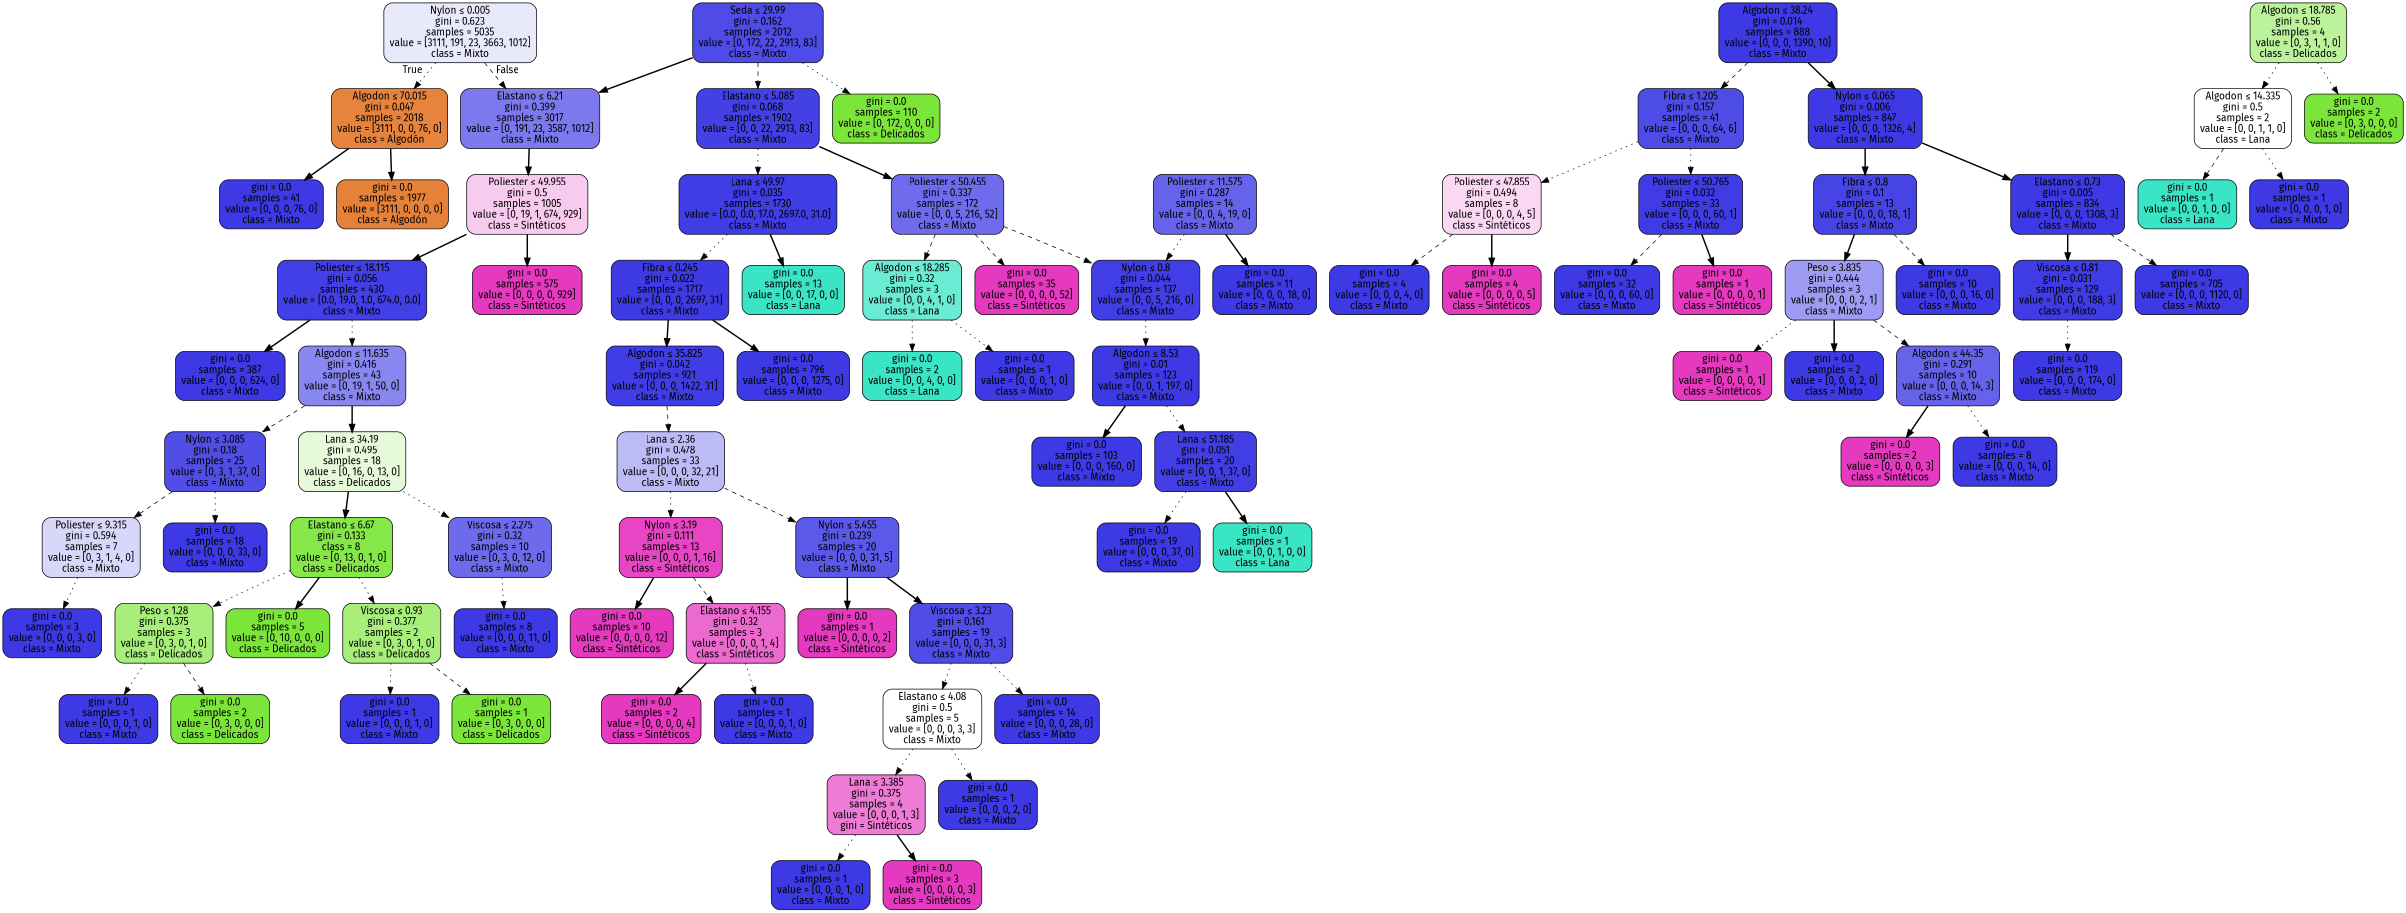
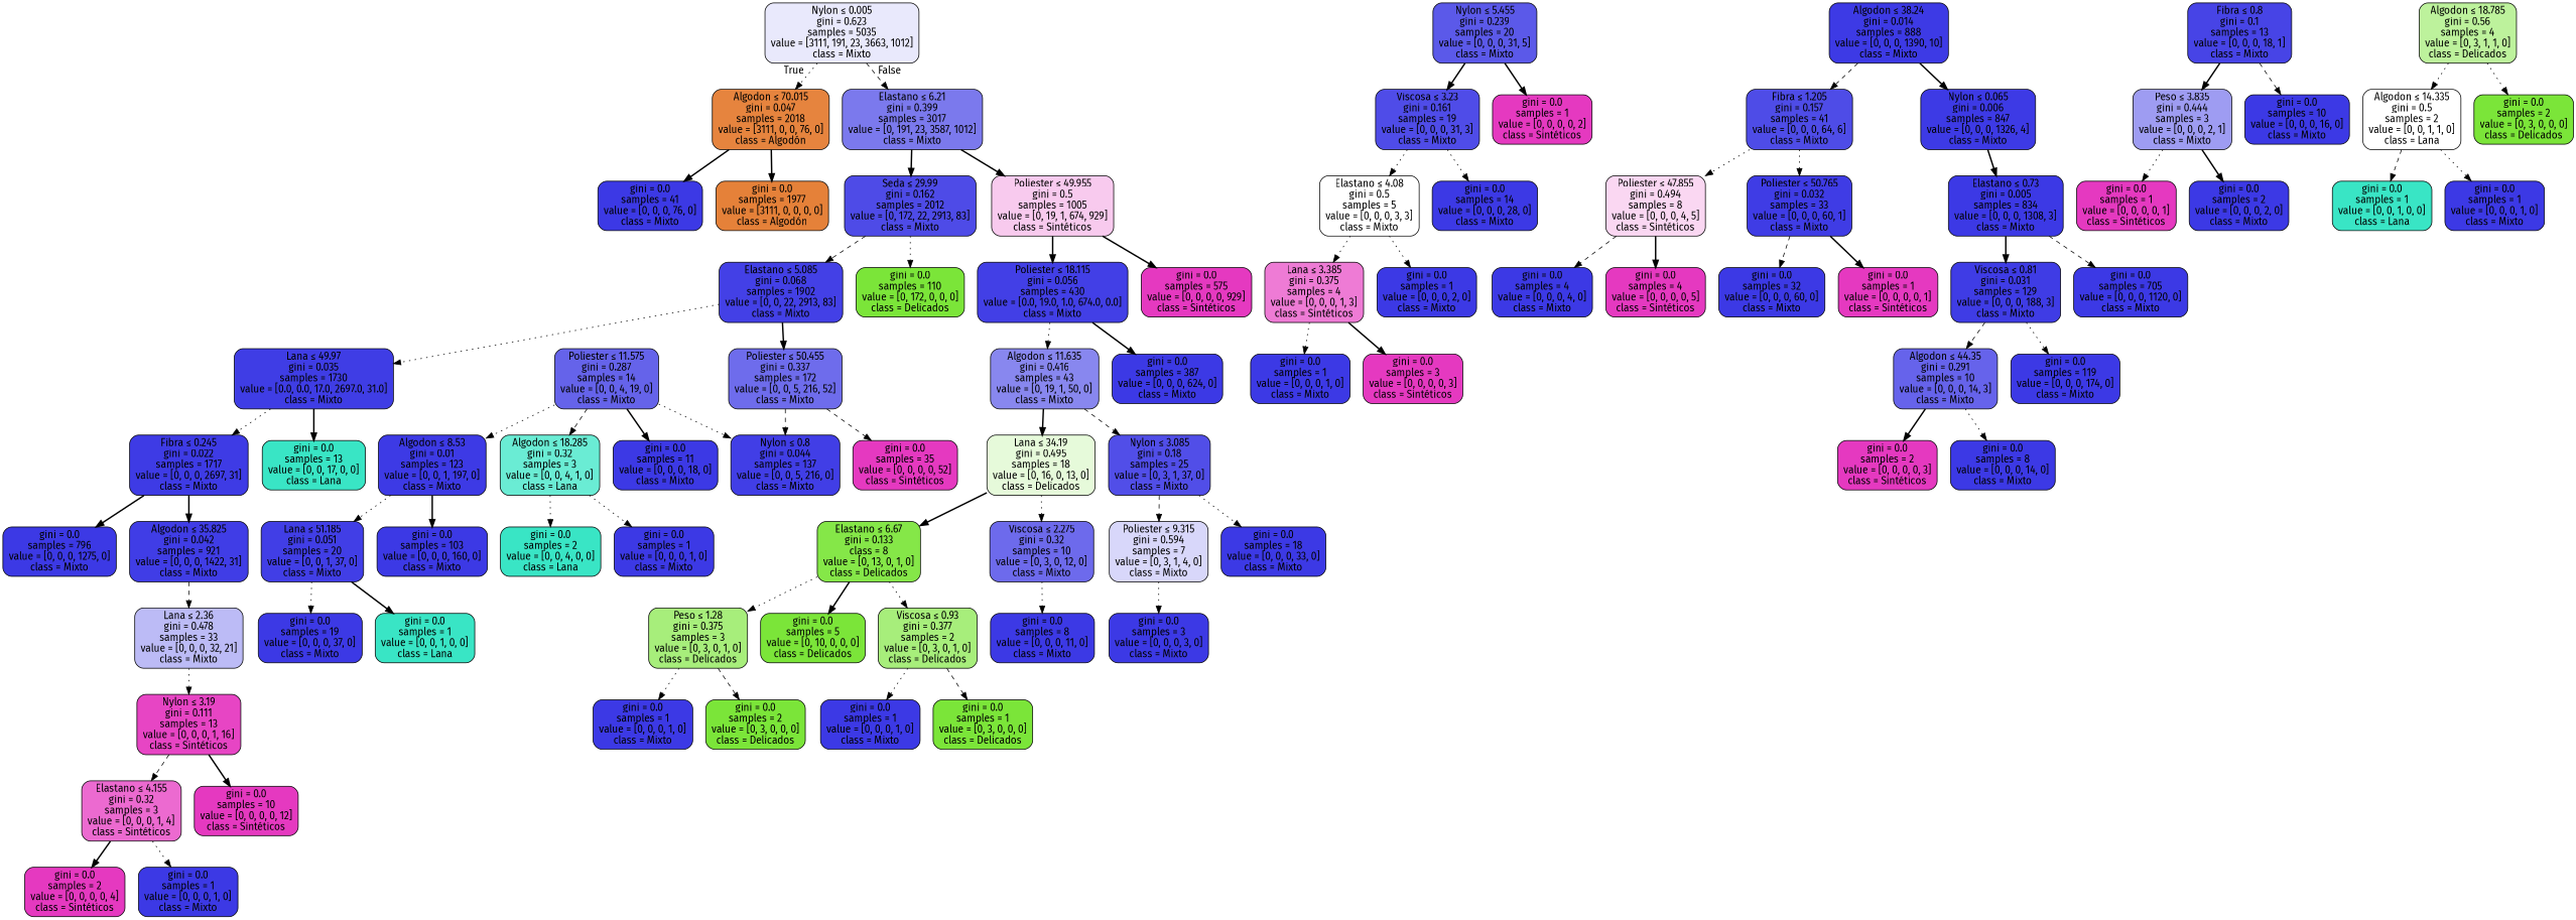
  digraph {
    fontname="Fira Sans"
    node [color=black fillcolor="#3c39e5" fontname="Fira Sans" shape=box style="filled, rounded"]
    edge [fontname="Fira Sans" style=dotted]
    n1 [fillcolor="#e9e9fc" label=<Nylon &le; 0.005<br/>gini = 0.623<br/>samples = 5035<br/>value = [3111, 191, 23, 3663, 1012]<br/>class = Mixto>]
    n2 [fillcolor="#e6843e" label=<Algodon &le; 70.015<br/>gini = 0.047<br/>samples = 2018<br/>value = [3111, 0, 0, 76, 0]<br/>class = Algodón>]
    n3 [fillcolor="#7b79ed" label=<Elastano &le; 6.21<br/>gini = 0.399<br/>samples = 3017<br/>value = [0, 191, 23, 3587, 1012]<br/>class = Mixto>]
    n4 [label=<gini = 0.0<br/>samples = 41<br/>value = [0, 0, 0, 76, 0]<br/>class = Mixto>]
    n5 [fillcolor="#e58139" label=<gini = 0.0<br/>samples = 1977<br/>value = [3111, 0, 0, 0, 0]<br/>class = Algodón>]
    n6 [fillcolor="#4e4be7" label=<Seda &le; 29.99<br/>gini = 0.162<br/>samples = 2012<br/>value = [0, 172, 22, 2913, 83]<br/>class = Mixto>]
    n7 [fillcolor="#f8caee" label=<Poliester &le; 49.955<br/>gini = 0.5<br/>samples = 1005<br/>value = [0, 19, 1, 674, 929]<br/>class = Sintéticos>]
    n8 [fillcolor="#4340e6" label=<Elastano &le; 5.085<br/>gini = 0.068<br/>samples = 1902<br/>value = [0, 0, 22, 2913, 83]<br/>class = Mixto>]
    n9 [fillcolor="#7be539" label=<gini = 0.0<br/>samples = 110<br/>value = [0, 172, 0, 0, 0]<br/>class = Delicados>]
    n10 [fillcolor="#423fe6" label=<Poliester &le; 18.115<br/>gini = 0.056<br/>samples = 430<br/>value = [0.0, 19.0, 1.0, 674.0, 0.0]<br/>class = Mixto>]
    n11 [fillcolor="#e539c0" label=<gini = 0.0<br/>samples = 575<br/>value = [0, 0, 0, 0, 929]<br/>class = Sintéticos>]
    n12 [fillcolor="#3f3de5" label=<Lana &le; 49.97<br/>gini = 0.035<br/>samples = 1730<br/>value = [0.0, 0.0, 17.0, 2697.0, 31.0]<br/>class = Mixto>]
    n13 [fillcolor="#6e6cec" label=<Poliester &le; 50.455<br/>gini = 0.337<br/>samples = 172<br/>value = [0, 0, 5, 216, 52]<br/>class = Mixto>]
    n14 [fillcolor="#3e3be5" label=<Fibra &le; 0.245<br/>gini = 0.022<br/>samples = 1717<br/>value = [0, 0, 0, 2697, 31]<br/>class = Mixto>]
    n15 [fillcolor="#39e5c5" label=<gini = 0.0<br/>samples = 13<br/>value = [0, 0, 17, 0, 0]<br/>class = Lana>]
    n16 [fillcolor="#413ee6" label=<Nylon &le; 0.8<br/>gini = 0.044<br/>samples = 137<br/>value = [0, 0, 5, 216, 0]<br/>class = Mixto>]
    n17 [fillcolor="#e539c0" label=<gini = 0.0<br/>samples = 35<br/>value = [0, 0, 0, 0, 52]<br/>class = Sintéticos>]
    n18 [label=<gini = 0.0<br/>samples = 796<br/>value = [0, 0, 0, 1275, 0]<br/>class = Mixto>]
    n19 [fillcolor="#403de6" label=<Algodon &le; 35.825<br/>gini = 0.042<br/>samples = 921<br/>value = [0, 0, 0, 1422, 31]<br/>class = Mixto>]
    n20 [fillcolor="#bcbbf6" label=<Lana &le; 2.36<br/>gini = 0.478<br/>samples = 33<br/>value = [0, 0, 0, 32, 21]<br/>class = Mixto>]
    n21 [fillcolor="#e745c4" label=<Nylon &le; 3.19<br/>gini = 0.111<br/>samples = 13<br/>value = [0, 0, 0, 1, 16]<br/>class = Sintéticos>]
    n22 [fillcolor="#5b59e9" label=<Nylon &le; 5.455<br/>gini = 0.239<br/>samples = 20<br/>value = [0, 0, 0, 31, 5]<br/>class = Mixto>]
    n23 [fillcolor="#3d3ae5" label=<Algodon &le; 38.24<br/>gini = 0.014<br/>samples = 888<br/>value = [0, 0, 0, 1390, 10]<br/>class = Mixto>]
    n24 [fillcolor="#4e4ce7" label=<Fibra &le; 1.205<br/>gini = 0.157<br/>samples = 41<br/>value = [0, 0, 0, 64, 6]<br/>class = Mixto>]
    n25 [fillcolor="#3d3ae5" label=<Nylon &le; 0.065<br/>gini = 0.006<br/>samples = 847<br/>value = [0, 0, 0, 1326, 4]<br/>class = Mixto>]
    n26 [fillcolor="#ec6ad0" label=<Elastano &le; 4.155<br/>gini = 0.32<br/>samples = 3<br/>value = [0, 0, 0, 1, 4]<br/>class = Sintéticos>]
    n27 [fillcolor="#e539c0" label=<gini = 0.0<br/>samples = 10<br/>value = [0, 0, 0, 0, 12]<br/>class = Sintéticos>]
    n28 [fillcolor="#4f4ce8" label=<Viscosa &le; 3.23<br/>gini = 0.161<br/>samples = 19<br/>value = [0, 0, 0, 31, 3]<br/>class = Mixto>]
    n29 [fillcolor="#e539c0" label=<gini = 0.0<br/>samples = 1<br/>value = [0, 0, 0, 0, 2]<br/>class = Sintéticos>]
    n30 [fillcolor="#e539c0" label=<gini = 0.0<br/>samples = 2<br/>value = [0, 0, 0, 0, 4]<br/>class = Sintéticos>]
    n31 [label=<gini = 0.0<br/>samples = 1<br/>value = [0, 0, 0, 1, 0]<br/>class = Mixto>]
    n32 [fillcolor="#ffffff" label=<Elastano &le; 4.08<br/>gini = 0.5<br/>samples = 5<br/>value = [0, 0, 0, 3, 3]<br/>class = Mixto>]
    n33 [label=<gini = 0.0<br/>samples = 14<br/>value = [0, 0, 0, 28, 0]<br/>class = Mixto>]
-   n34 [fillcolor="#ee7bd5" label=<Lana &le; 3.385<br/>gini = 0.375<br/>samples = 4<br/>value = [0, 0, 0, 1, 3]<br/>gini = Sintéticos>]
+   n34 [fillcolor="#ee7bd5" label=<Lana &le; 3.385<br/>gini = 0.375<br/>samples = 4<br/>value = [0, 0, 0, 1, 3]<br/>class = Sintéticos>]
    n35 [label=<gini = 0.0<br/>samples = 1<br/>value = [0, 0, 0, 2, 0]<br/>class = Mixto>]
    n36 [label=<gini = 0.0<br/>samples = 1<br/>value = [0, 0, 0, 1, 0]<br/>class = Mixto>]
    n37 [fillcolor="#e539c0" label=<gini = 0.0<br/>samples = 3<br/>value = [0, 0, 0, 0, 3]<br/>class = Sintéticos>]
    n38 [fillcolor="#fad7f2" label=<Poliester &le; 47.855<br/>gini = 0.494<br/>samples = 8<br/>value = [0, 0, 0, 4, 5]<br/>class = Sintéticos>]
    n39 [fillcolor="#3f3ce5" label=<Poliester &le; 50.765<br/>gini = 0.032<br/>samples = 33<br/>value = [0, 0, 0, 60, 1]<br/>class = Mixto>]
    n40 [fillcolor="#4744e6" label=<Fibra &le; 0.8<br/>gini = 0.1<br/>samples = 13<br/>value = [0, 0, 0, 18, 1]<br/>class = Mixto>]
    n41 [label=<Elastano &le; 0.73<br/>gini = 0.005<br/>samples = 834<br/>value = [0, 0, 0, 1308, 3]<br/>class = Mixto>]
    n42 [label=<gini = 0.0<br/>samples = 4<br/>value = [0, 0, 0, 4, 0]<br/>class = Mixto>]
    n43 [fillcolor="#e539c0" label=<gini = 0.0<br/>samples = 4<br/>value = [0, 0, 0, 0, 5]<br/>class = Sintéticos>]
    n44 [label=<gini = 0.0<br/>samples = 32<br/>value = [0, 0, 0, 60, 0]<br/>class = Mixto>]
    n45 [fillcolor="#e539c0" label=<gini = 0.0<br/>samples = 1<br/>value = [0, 0, 0, 0, 1]<br/>class = Sintéticos>]
    n46 [fillcolor="#9e9cf2" label=<Peso &le; 3.835<br/>gini = 0.444<br/>samples = 3<br/>value = [0, 0, 0, 2, 1]<br/>class = Mixto>]
    n47 [label=<gini = 0.0<br/>samples = 10<br/>value = [0, 0, 0, 16, 0]<br/>class = Mixto>]
    n48 [fillcolor="#3f3ce5" label=<Viscosa &le; 0.81<br/>gini = 0.031<br/>samples = 129<br/>value = [0, 0, 0, 188, 3]<br/>class = Mixto>]
    n49 [label=<gini = 0.0<br/>samples = 705<br/>value = [0, 0, 0, 1120, 0]<br/>class = Mixto>]
    n50 [fillcolor="#e539c0" label=<gini = 0.0<br/>samples = 1<br/>value = [0, 0, 0, 0, 1]<br/>class = Sintéticos>]
    n51 [label=<gini = 0.0<br/>samples = 2<br/>value = [0, 0, 0, 2, 0]<br/>class = Mixto>]
    n52 [fillcolor="#6663eb" label=<Algodon &le; 44.35<br/>gini = 0.291<br/>samples = 10<br/>value = [0, 0, 0, 14, 3]<br/>class = Mixto>]
    n53 [label=<gini = 0.0<br/>samples = 119<br/>value = [0, 0, 0, 174, 0]<br/>class = Mixto>]
    n54 [fillcolor="#e539c0" label=<gini = 0.0<br/>samples = 2<br/>value = [0, 0, 0, 0, 3]<br/>class = Sintéticos>]
    n55 [label=<gini = 0.0<br/>samples = 8<br/>value = [0, 0, 0, 14, 0]<br/>class = Mixto>]
    n56 [fillcolor="#3d3ae5" label=<Algodon &le; 8.53<br/>gini = 0.01<br/>samples = 123<br/>value = [0, 0, 1, 197, 0]<br/>class = Mixto>]
    n57 [fillcolor="#6563ea" label=<Poliester &le; 11.575<br/>gini = 0.287<br/>samples = 14<br/>value = [0, 0, 4, 19, 0]<br/>class = Mixto>]
    n58 [fillcolor="#6aecd4" label=<Algodon &le; 18.285<br/>gini = 0.32<br/>samples = 3<br/>value = [0, 0, 4, 1, 0]<br/>class = Lana>]
    n59 [label=<gini = 0.0<br/>samples = 11<br/>value = [0, 0, 0, 18, 0]<br/>class = Mixto>]
    n60 [fillcolor="#413ee6" label=<Lana &le; 51.185<br/>gini = 0.051<br/>samples = 20<br/>value = [0, 0, 1, 37, 0]<br/>class = Mixto>]
    n61 [label=<gini = 0.0<br/>samples = 103<br/>value = [0, 0, 0, 160, 0]<br/>class = Mixto>]
    n62 [fillcolor="#39e5c5" label=<gini = 0.0<br/>samples = 2<br/>value = [0, 0, 4, 0, 0]<br/>class = Lana>]
    n63 [label=<gini = 0.0<br/>samples = 1<br/>value = [0, 0, 0, 1, 0]<br/>class = Mixto>]
    n64 [label=<gini = 0.0<br/>samples = 19<br/>value = [0, 0, 0, 37, 0]<br/>class = Mixto>]
    n65 [fillcolor="#39e5c5" label=<gini = 0.0<br/>samples = 1<br/>value = [0, 0, 1, 0, 0]<br/>class = Lana>]
    n66 [fillcolor="#8887ef" label=<Algodon &le; 11.635<br/>gini = 0.416<br/>samples = 43<br/>value = [0, 19, 1, 50, 0]<br/>class = Mixto>]
    n67 [label=<gini = 0.0<br/>samples = 387<br/>value = [0, 0, 0, 624, 0]<br/>class = Mixto>]
    n68 [fillcolor="#e6fada" label=<Lana &le; 34.19<br/>gini = 0.495<br/>samples = 18<br/>value = [0, 16, 0, 13, 0]<br/>class = Delicados>]
    n69 [fillcolor="#514ee8" label=<Nylon &le; 3.085<br/>gini = 0.18<br/>samples = 25<br/>value = [0, 3, 1, 37, 0]<br/>class = Mixto>]
    n70 [fillcolor="#85e748" label=<Elastano &le; 6.67<br/>gini = 0.133<br/>class = 8<br/>value = [0, 13, 0, 1, 0]<br/>class = Delicados>]
    n71 [fillcolor="#6d6aec" label=<Viscosa &le; 2.275<br/>gini = 0.32<br/>samples = 10<br/>value = [0, 3, 0, 12, 0]<br/>class = Mixto>]
    n72 [fillcolor="#d8d7fa" label=<Poliester &le; 9.315<br/>gini = 0.594<br/>samples = 7<br/>value = [0, 3, 1, 4, 0]<br/>class = Mixto>]
    n73 [label=<gini = 0.0<br/>samples = 18<br/>value = [0, 0, 0, 33, 0]<br/>class = Mixto>]
    n74 [fillcolor="#a7ee7b" label=<Peso &le; 1.28<br/>gini = 0.375<br/>samples = 3<br/>value = [0, 3, 0, 1, 0]<br/>class = Delicados>]
    n75 [fillcolor="#7be539" label=<gini = 0.0<br/>samples = 5<br/>value = [0, 10, 0, 0, 0]<br/>class = Delicados>]
    n76 [fillcolor="#a7ee7b" label=<Viscosa &le; 0.93<br/>gini = 0.377<br/>samples = 2<br/>value = [0, 3, 0, 1, 0]<br/>class = Delicados>]
    n77 [label=<gini = 0.0<br/>samples = 8<br/>value = [0, 0, 0, 11, 0]<br/>class = Mixto>]
    n78 [label=<gini = 0.0<br/>samples = 1<br/>value = [0, 0, 0, 1, 0]<br/>class = Mixto>]
    n79 [fillcolor="#7be539" label=<gini = 0.0<br/>samples = 2<br/>value = [0, 3, 0, 0, 0]<br/>class = Delicados>]
    n80 [label=<gini = 0.0<br/>samples = 1<br/>value = [0, 0, 0, 1, 0]<br/>class = Mixto>]
    n81 [fillcolor="#7be539" label=<gini = 0.0<br/>samples = 1<br/>value = [0, 3, 0, 0, 0]<br/>class = Delicados>]
    n82 [label=<gini = 0.0<br/>samples = 3<br/>value = [0, 0, 0, 3, 0]<br/>class = Mixto>]
    n83 [fillcolor="#bdf29c" label=<Algodon &le; 18.785<br/>gini = 0.56<br/>samples = 4<br/>value = [0, 3, 1, 1, 0]<br/>class = Delicados>]
    n84 [fillcolor="#ffffff" label=<Algodon &le; 14.335<br/>gini = 0.5<br/>samples = 2<br/>value = [0, 0, 1, 1, 0]<br/>class = Lana>]
    n85 [fillcolor="#7be539" label=<gini = 0.0<br/>samples = 2<br/>value = [0, 3, 0, 0, 0]<br/>class = Delicados>]
    n86 [fillcolor="#39e5c5" label=<gini = 0.0<br/>samples = 1<br/>value = [0, 0, 1, 0, 0]<br/>class = Lana>]
    n87 [label=<gini = 0.0<br/>samples = 1<br/>value = [0, 0, 0, 1, 0]<br/>class = Mixto>]
    n1 -> n2 [headlabel=True labelangle=45 labeldistance=2.5]
    n1 -> n3 [headlabel=False labelangle=-45 labeldistance=2.5 style=dashed]
    n2 -> n4 [style=bold]
    n2 -> n5 [style=bold]
-   n6 -> n3 [style=bold]
+   n3 -> n6 [style=bold]
    n3 -> n7 [style=bold]
    n6 -> n8 [style=dashed]
    n6 -> n9
    n7 -> n10 [style=bold]
    n7 -> n11 [style=bold]
    n8 -> n12
    n8 -> n13 [style=bold]
    n10 -> n66
    n10 -> n67 [style=bold]
    n12 -> n14
    n12 -> n15 [style=bold]
    n13 -> n16 [style=dashed]
    n13 -> n17 [style=dashed]
    n14 -> n18 [style=bold]
    n14 -> n19 [style=bold]
-   n16 -> n56
+   n57 -> n56
    n19 -> n20 [style=dashed]
    n20 -> n21
-   n20 -> n22 [style=dashed]
    n21 -> n26 [style=dashed]
    n21 -> n27 [style=bold]
    n22 -> n28 [style=bold]
    n22 -> n29 [style=bold]
    n23 -> n24 [style=dashed]
    n23 -> n25 [style=bold]
    n24 -> n38
    n24 -> n39
-   n25 -> n40 [style=bold]
    n25 -> n41 [style=bold]
    n26 -> n30 [style=bold]
    n26 -> n31
    n28 -> n32
    n28 -> n33
    n32 -> n34
    n32 -> n35
    n34 -> n36
    n34 -> n37 [style=bold]
    n38 -> n42 [style=dashed]
    n38 -> n43 [style=bold]
    n39 -> n44 [style=dashed]
    n39 -> n45 [style=bold]
    n40 -> n46 [style=bold]
    n40 -> n47 [style=dashed]
    n41 -> n48 [style=bold]
    n41 -> n49 [style=dashed]
    n46 -> n50
    n46 -> n51 [style=bold]
-   n46 -> n52 [style=dashed]
+   n48 -> n52 [style=dashed]
    n48 -> n53
    n52 -> n54 [style=bold]
    n52 -> n55
    n56 -> n60
    n56 -> n61 [style=bold]
    n57 -> n16
-   n13 -> n58 [style=dashed]
+   n57 -> n58 [style=dashed]
    n57 -> n59 [style=bold]
    n58 -> n62
    n58 -> n63
    n60 -> n64
    n60 -> n65 [style=bold]
    n66 -> n68 [style=bold]
    n66 -> n69 [style=dashed]
    n68 -> n70 [style=bold]
    n68 -> n71
    n69 -> n72 [style=dashed]
    n69 -> n73
    n70 -> n74
    n70 -> n75 [style=bold]
    n70 -> n76
    n71 -> n77
    n72 -> n82
    n74 -> n78
    n74 -> n79 [style=dashed]
    n76 -> n80
    n76 -> n81 [style=dashed]
    n83 -> n84
    n83 -> n85
    n84 -> n86 [style=dashed]
    n84 -> n87
  }
